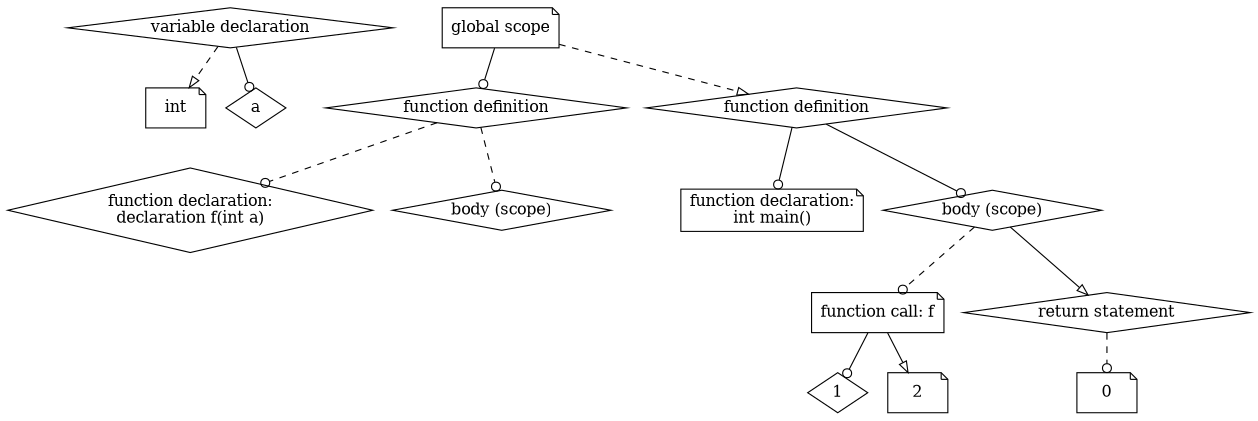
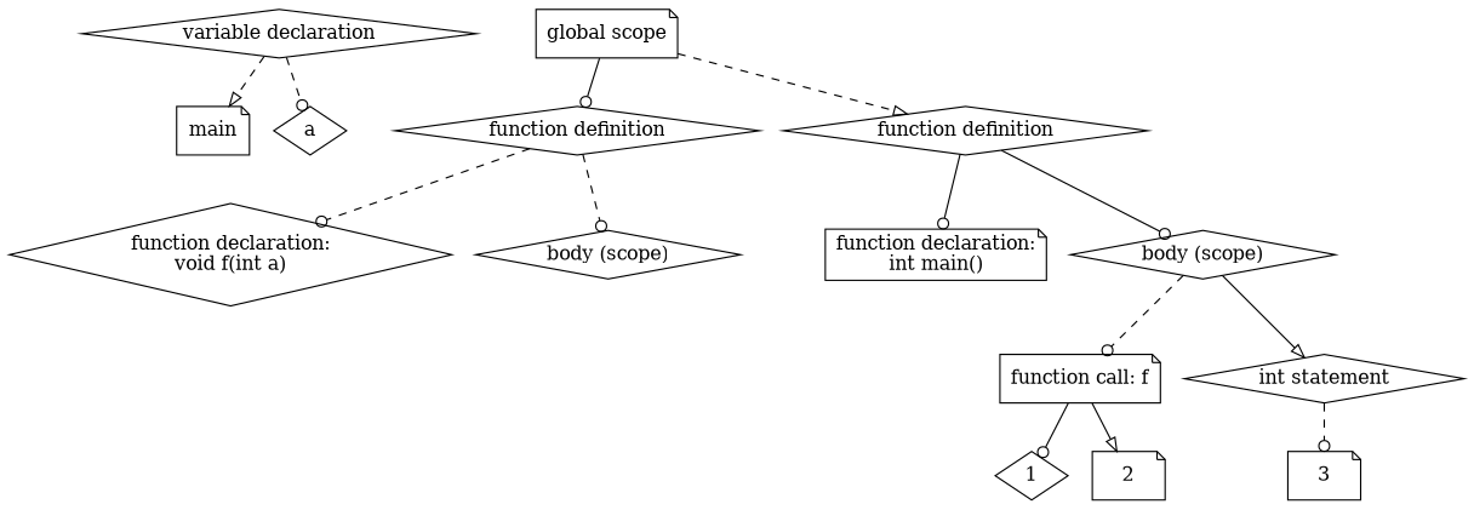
  digraph {
    node [shape=diamond]
    edge [arrowhead=odot style=dashed]
-   n1 [label=int shape=note]
+   n1 [label=main shape=note]
    n2 [label="variable declaration"]
    n3 [label=a]
-   n4 [label="function declaration:\ndeclaration f(int a)"]
+   n4 [label="function declaration:\nvoid f(int a)"]
    n5 [label="function definition"]
    n6 [label="body (scope)"]
    n7 [label="global scope" shape=note]
    n8 [label="function definition"]
    n9 [label="function declaration:\nint main()" shape=note]
    n10 [label="body (scope)"]
    n11 [label="function call: f" shape=note]
-   n12 [label="return statement"]
+   n12 [label="int statement"]
    n13 [label=1]
    n14 [label=2 shape=note]
-   n15 [label=0 shape=note]
+   n15 [label=3 shape=note]
    n2 -> n1 [arrowhead=onormal]
-   n2 -> n3 [style=solid]
+   n2 -> n3
    n5 -> n4
    n5 -> n6
    n7 -> n5 [style=solid]
    n7 -> n8 [arrowhead=onormal]
    n8 -> n9 [style=solid]
    n8 -> n10 [style=solid]
    n10 -> n11
    n10 -> n12 [arrowhead=onormal style=solid]
    n11 -> n13 [style=solid]
    n11 -> n14 [arrowhead=onormal style=solid]
    n12 -> n15
  }
